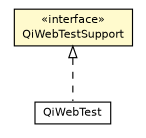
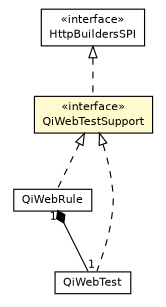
  digraph {
    nodesep=0.25
    ranksep=0.5
    node [fontcolor=black fontname=Helvetica fontsize=10.0 shape=plaintext]
    edge [arrowtail=empty dir=back fontname=Helvetica fontsize=10 headport=p labelfontname=Helvetica labelfontsize=10 style=dashed tailport=p]
+   n1 [label=<<table title="org.qiweb.spi.http.HttpBuildersSPI" border="0" cellborder="1" cellspacing="0" cellpadding="2" port="p" href="../spi/http/HttpBuildersSPI.html"> 		<tr><td><table border="0" cellspacing="0" cellpadding="1"> <tr><td align="center" balign="center"> &#171;interface&#187; </td></tr> <tr><td align="center" balign="center"> HttpBuildersSPI </td></tr> 		</table></td></tr> 		</table>>]
    n2 [label=<<table title="org.qiweb.test.QiWebTestSupport" border="0" cellborder="1" cellspacing="0" cellpadding="2" port="p" bgcolor="lemonChiffon" href="./QiWebTestSupport.html"> 		<tr><td><table border="0" cellspacing="0" cellpadding="1"> <tr><td align="center" balign="center"> &#171;interface&#187; </td></tr> <tr><td align="center" balign="center"> QiWebTestSupport </td></tr> 		</table></td></tr> 		</table>>]
+   n3 [label=<<table title="org.qiweb.test.QiWebRule" border="0" cellborder="1" cellspacing="0" cellpadding="2" port="p" href="./QiWebRule.html"> 		<tr><td><table border="0" cellspacing="0" cellpadding="1"> <tr><td align="center" balign="center"> QiWebRule </td></tr> 		</table></td></tr> 		</table>>]
    n4 [label=<<table title="org.qiweb.test.QiWebTest" border="0" cellborder="1" cellspacing="0" cellpadding="2" port="p" href="./QiWebTest.html"> 		<tr><td><table border="0" cellspacing="0" cellpadding="1"> <tr><td align="center" balign="center"> QiWebTest </td></tr> 		</table></td></tr> 		</table>>]
+   n1 -> n2
+   n2 -> n3
    n2 -> n4
+   n3 -> n4 [arrowhead=none arrowtail=diamond color=black dir=both fontcolor=black fontsize=10.0 headlabel=1 taillabel=1 style=""]
  }
